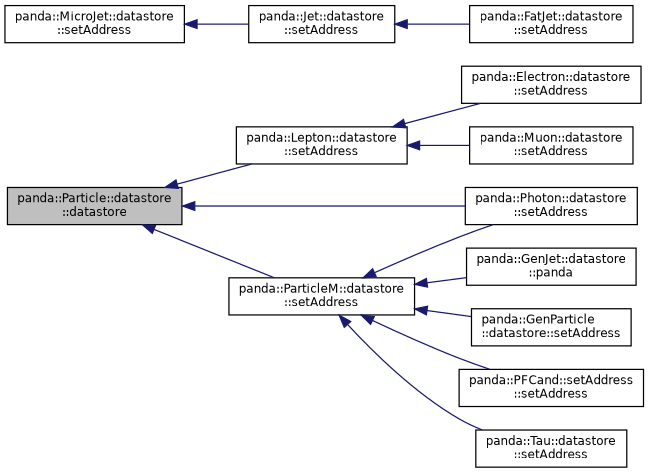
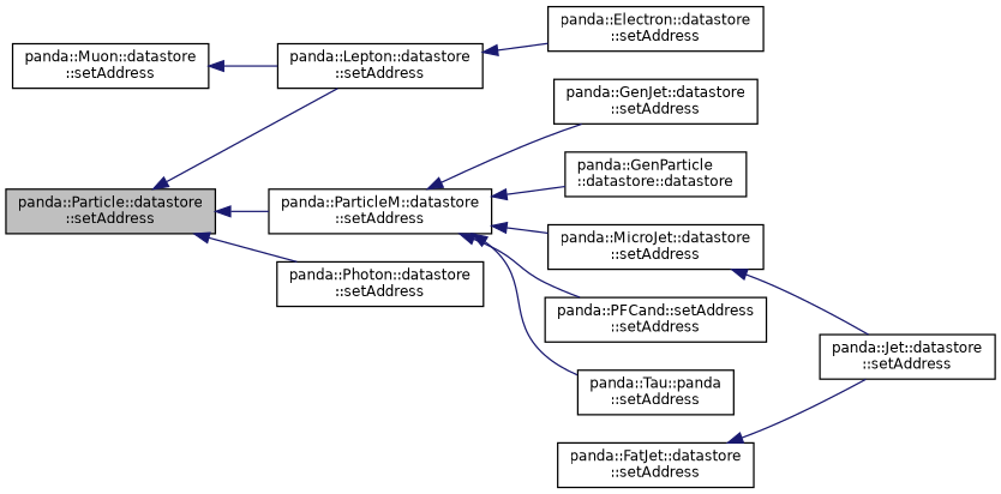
  digraph {
    rankdir=LR
    node [color=black fillcolor=white fontname=Helvetica fontsize=10 shape=record style=filled]
    edge [color=midnightblue dir=back fontname=Helvetica fontsize=10 labelfontname=Helvetica labelfontsize=10 style=solid]
-   n1 [fillcolor=grey75 fontcolor=black height=0.2 label="panda::Particle::datastore\l::datastore" width=0.4]
+   n1 [fillcolor=grey75 fontcolor=black height=0.2 label="panda::Particle::datastore\l::setAddress" width=0.4]
    n2 [height=0.2 label="panda::Lepton::datastore\l::setAddress" width=0.4]
    n3 [height=0.2 label="panda::ParticleM::datastore\l::setAddress" width=0.4]
    n4 [height=0.2 label="panda::Photon::datastore\l::setAddress" width=0.4]
    n5 [height=0.2 label="panda::Electron::datastore\l::setAddress" width=0.4]
    n6 [height=0.2 label="panda::Muon::datastore\l::setAddress" width=0.4]
-   n7 [height=0.2 label="panda::GenJet::datastore\l::panda" width=0.4]
-   n8 [height=0.2 label="panda::GenParticle\l::datastore::setAddress" width=0.4]
+   n7 [height=0.2 label="panda::GenJet::datastore\l::setAddress" width=0.4]
+   n8 [height=0.2 label="panda::GenParticle\l::datastore::datastore" width=0.4]
    n9 [height=0.2 label="panda::MicroJet::datastore\l::setAddress" width=0.4]
    n10 [height=0.2 label="panda::PFCand::setAddress\l::setAddress" width=0.4]
-   n11 [height=0.2 label="panda::Tau::datastore\l::setAddress" width=0.4]
+   n11 [height=0.2 label="panda::Tau::panda\l::setAddress" width=0.4]
    n12 [height=0.2 label="panda::Jet::datastore\l::setAddress" width=0.4]
    n13 [height=0.2 label="panda::FatJet::datastore\l::setAddress" width=0.4]
    n1 -> n2
    n1 -> n3
    n1 -> n4
    n2 -> n5
-   n2 -> n6
+   n6 -> n2
    n3 -> n7
    n3 -> n8
-   n3 -> n4
+   n3 -> n9
    n3 -> n10
    n3 -> n11
    n9 -> n12
-   n12 -> n13
+   n13 -> n12
  }
